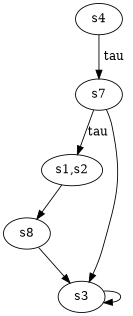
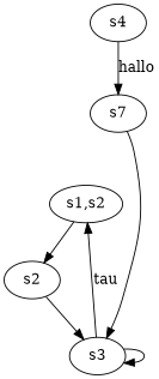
  digraph {
    n1 [label=s7]
    "s1,s2"
    s3
-   s2 [label=s8]
+   s2
    s4
-   n1 -> "s1,s2" [label=tau]
+   s3 -> "s1,s2" [label=tau]
    n1 -> s3
    "s1,s2" -> s2
    s3 -> s3
    s2 -> s3
-   s4 -> n1 [label=tau]
+   s4 -> n1 [label=hallo]
  }
